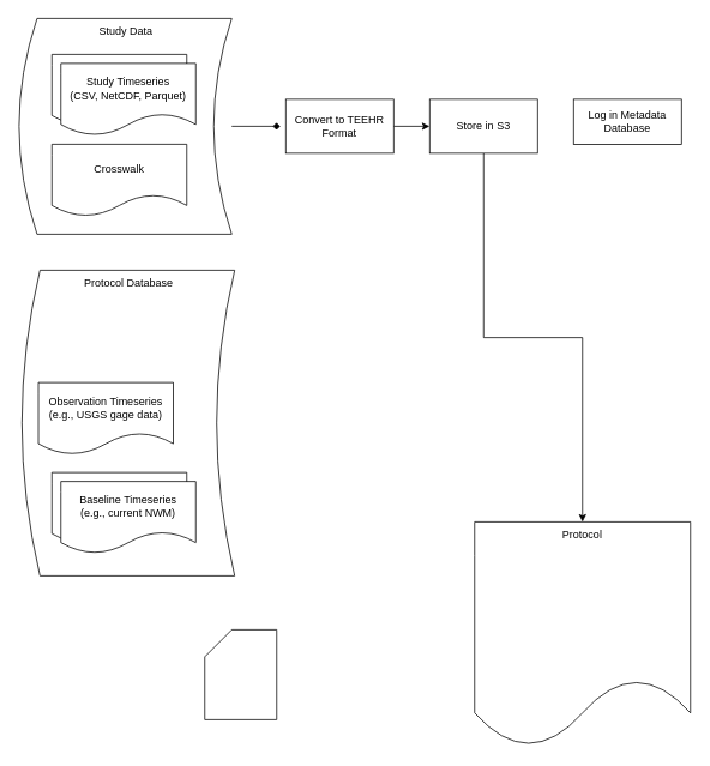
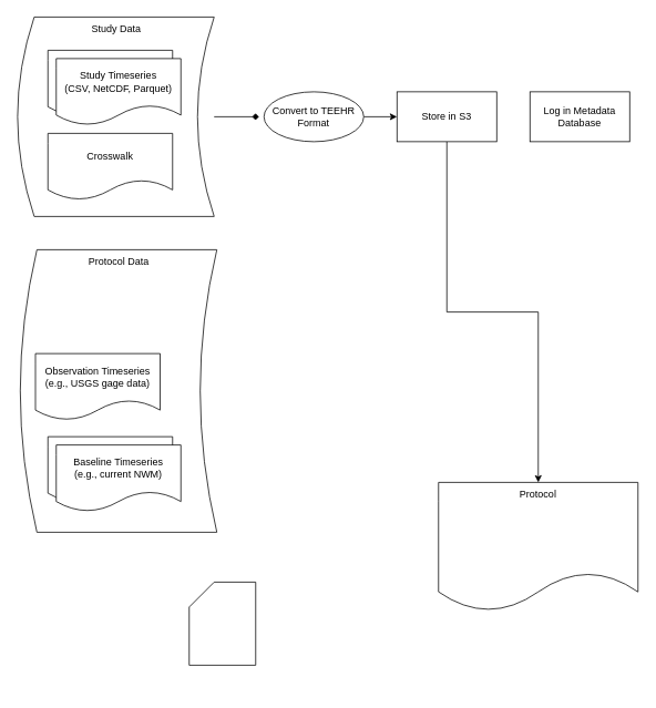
  <mxCell id="0" />
  <mxCell id="1" parent="0" />
- <mxCell id="2" value="Protocol Database" style="shape=dataStorage;whiteSpace=wrap;html=1;fixedSize=1;verticalAlign=top;" vertex="1" parent="1"><mxGeometry x="23.75" y="300" width="236.5" height="340" as="geometry" /></mxCell>
+ <mxCell id="2" value="Protocol Data" style="shape=dataStorage;whiteSpace=wrap;html=1;fixedSize=1;verticalAlign=top;" vertex="1" parent="1"><mxGeometry x="23.75" y="300" width="236.5" height="340" as="geometry" /></mxCell>
  <mxCell id="3" value="Study Data" style="shape=dataStorage;whiteSpace=wrap;html=1;fixedSize=1;verticalAlign=top;" vertex="1" parent="1"><mxGeometry x="20.5" y="20" width="236.5" height="240" as="geometry" /></mxCell>
  <mxCell id="4" value="" style="edgeStyle=orthogonalEdgeStyle;rounded=0;orthogonalLoop=1;jettySize=auto;html=1;" edge="1" parent="1" source="5" target="17"><mxGeometry relative="1" as="geometry" /></mxCell>
- <mxCell id="5" value="Convert to TEEHR Format" style="rounded=0;whiteSpace=wrap;html=1;" vertex="1" parent="1"><mxGeometry x="317" y="110" width="120" height="60" as="geometry" /></mxCell>
+ <mxCell id="5" value="Convert to TEEHR Format" style="ellipse;whiteSpace=wrap;html=1;" vertex="1" parent="1"><mxGeometry x="317" y="110" width="120" height="60" as="geometry" /></mxCell>
  <mxCell id="6" value="Crosswalk" style="shape=document;whiteSpace=wrap;html=1;boundedLbl=1;" vertex="1" parent="1"><mxGeometry x="57" y="160" width="150" height="80" as="geometry" /></mxCell>
  <mxCell id="7" value="" style="shape=card;whiteSpace=wrap;html=1;" vertex="1" parent="1"><mxGeometry x="227" y="700" width="80" height="100" as="geometry" /></mxCell>
  <mxCell id="8" style="edgeStyle=orthogonalEdgeStyle;rounded=0;orthogonalLoop=1;jettySize=auto;html=1;exitX=1;exitY=0.5;exitDx=0;exitDy=0;entryX=-0.05;entryY=0.5;entryDx=0;entryDy=0;entryPerimeter=0;endArrow=diamond;" edge="1" parent="1" source="3" target="5"><mxGeometry relative="1" as="geometry" /></mxCell>
- <mxCell id="9" value="Protocol&lt;br&gt;" style="shape=document;whiteSpace=wrap;html=1;boundedLbl=1;verticalAlign=top;" vertex="1" parent="1"><mxGeometry x="527" y="580" width="240" height="250" as="geometry" /></mxCell>
+ <mxCell id="9" value="Protocol&lt;br&gt;" style="shape=document;whiteSpace=wrap;html=1;boundedLbl=1;verticalAlign=top;" vertex="1" parent="1"><mxGeometry x="527" y="580" width="240" height="155" as="geometry" /></mxCell>
  <mxCell id="10" value="Timeseries&lt;br&gt;(CSV, NetCDF, Parquet)" style="shape=document;whiteSpace=wrap;html=1;boundedLbl=1;" vertex="1" parent="1"><mxGeometry x="57" y="60" width="150" height="80" as="geometry" /></mxCell>
  <mxCell id="11" value="Study Timeseries&lt;br&gt;(CSV, NetCDF, Parquet)" style="shape=document;whiteSpace=wrap;html=1;boundedLbl=1;" vertex="1" parent="1"><mxGeometry x="67" y="70" width="150" height="80" as="geometry" /></mxCell>
  <mxCell id="12" value="Observation Timeseries&lt;br&gt;(e.g., USGS gage data)" style="shape=document;whiteSpace=wrap;html=1;boundedLbl=1;" vertex="1" parent="1"><mxGeometry x="42" y="425" width="150" height="80" as="geometry" /></mxCell>
  <mxCell id="13" value="Baseline Timeseries&lt;br&gt;(e.g., current NWM)" style="shape=document;whiteSpace=wrap;html=1;boundedLbl=1;" vertex="1" parent="1"><mxGeometry x="57" y="525" width="150" height="80" as="geometry" /></mxCell>
  <mxCell id="14" value="Baseline Timeseries&lt;br&gt;(e.g., current NWM)" style="shape=document;whiteSpace=wrap;html=1;boundedLbl=1;" vertex="1" parent="1"><mxGeometry x="67" y="535" width="150" height="80" as="geometry" /></mxCell>
- <mxCell id="15" value="Log in Metadata Database" style="rounded=0;whiteSpace=wrap;html=1;" vertex="1" parent="1"><mxGeometry x="637" y="110" width="120" height="50" as="geometry" /></mxCell>
+ <mxCell id="15" value="Log in Metadata Database" style="rounded=0;whiteSpace=wrap;html=1;" vertex="1" parent="1"><mxGeometry x="637" y="110" width="120" height="60" as="geometry" /></mxCell>
  <mxCell id="16" value="" style="edgeStyle=orthogonalEdgeStyle;rounded=0;orthogonalLoop=1;jettySize=auto;html=1;" edge="1" parent="1" source="17" target="9"><mxGeometry relative="1" as="geometry" /></mxCell>
  <mxCell id="17" value="Store in S3" style="rounded=0;whiteSpace=wrap;html=1;" vertex="1" parent="1"><mxGeometry x="477" y="110" width="120" height="60" as="geometry" /></mxCell>
